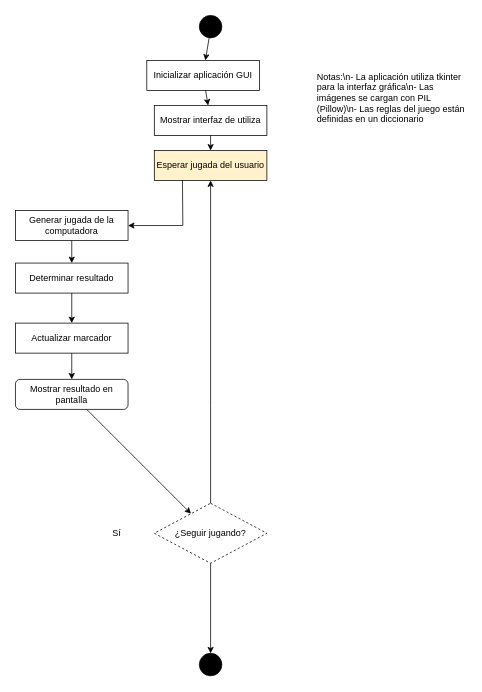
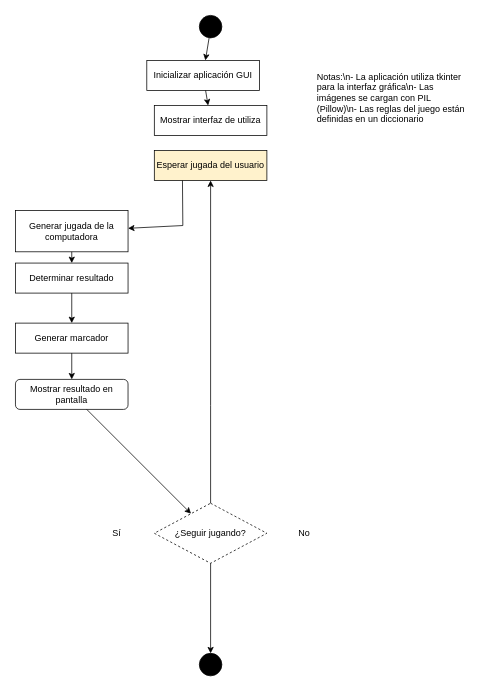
  <mxCell id="0" />
  <mxCell id="1" parent="0" />
  <mxCell id="2" value="" style="ellipse;whiteSpace=wrap;html=1;aspect=fixed;fillColor=#000000;" vertex="1" parent="1"><mxGeometry x="265" y="20" width="30" height="30" as="geometry" /></mxCell>
  <mxCell id="3" value="Inicializar aplicación GUI" style="rounded=0;whiteSpace=wrap;html=1;" vertex="1" parent="1"><mxGeometry x="195" y="80" width="150" height="40" as="geometry" /></mxCell>
  <mxCell id="4" value="" style="endArrow=classic;html=1;rounded=0;" edge="1" parent="1" source="2" target="3"><mxGeometry width="50" height="50" relative="1" as="geometry"><mxPoint x="245" y="60" as="sourcePoint" /><mxPoint x="295" y="10" as="targetPoint" /></mxGeometry></mxCell>
  <mxCell id="5" value="Mostrar interfaz de utiliza" style="rounded=0;whiteSpace=wrap;html=1;" vertex="1" parent="1"><mxGeometry x="205" y="140" width="150" height="40" as="geometry" /></mxCell>
  <mxCell id="6" value="" style="endArrow=classic;html=1;rounded=0;" edge="1" parent="1" source="3" target="5"><mxGeometry width="50" height="50" relative="1" as="geometry"><mxPoint x="280" y="120" as="sourcePoint" /><mxPoint x="330" y="70" as="targetPoint" /></mxGeometry></mxCell>
  <mxCell id="7" value="Esperar jugada del usuario" style="rounded=0;whiteSpace=wrap;html=1;fillColor=#fff2cc;" vertex="1" parent="1"><mxGeometry x="205" y="200" width="150" height="40" as="geometry" /></mxCell>
- <mxCell id="8" value="" style="endArrow=classic;html=1;rounded=0;" edge="1" parent="1" source="5" target="7"><mxGeometry width="50" height="50" relative="1" as="geometry"><mxPoint x="280" y="180" as="sourcePoint" /><mxPoint x="330" y="130" as="targetPoint" /></mxGeometry></mxCell>
- <mxCell id="9" value="Generar jugada de la computadora" style="rounded=0;whiteSpace=wrap;html=1;" vertex="1" parent="1"><mxGeometry x="20" y="280" width="150" height="40" as="geometry" /></mxCell>
+ <mxCell id="9" value="Generar jugada de la computadora" style="rounded=0;whiteSpace=wrap;html=1;" vertex="1" parent="1"><mxGeometry x="20" y="280" width="150" height="55" as="geometry" /></mxCell>
  <mxCell id="10" value="" style="endArrow=classic;html=1;rounded=0;exitX=0.25;exitY=1;exitDx=0;exitDy=0;" edge="1" parent="1" source="7" target="9"><mxGeometry width="50" height="50" relative="1" as="geometry"><mxPoint x="240" y="250" as="sourcePoint" /><mxPoint x="330" y="190" as="targetPoint" /><Array as="points"><mxPoint x="243" y="300" /></Array></mxGeometry></mxCell>
  <mxCell id="11" value="Determinar resultado" style="rounded=0;whiteSpace=wrap;html=1;" vertex="1" parent="1"><mxGeometry x="20" y="350" width="150" height="40" as="geometry" /></mxCell>
  <mxCell id="12" value="" style="endArrow=classic;html=1;rounded=0;" edge="1" parent="1" source="9" target="11"><mxGeometry width="50" height="50" relative="1" as="geometry"><mxPoint x="280" y="300" as="sourcePoint" /><mxPoint x="330" y="250" as="targetPoint" /></mxGeometry></mxCell>
- <mxCell id="13" value="Actualizar marcador" style="rounded=0;whiteSpace=wrap;html=1;" vertex="1" parent="1"><mxGeometry x="20" y="430" width="150" height="40" as="geometry" /></mxCell>
+ <mxCell id="13" value="Generar marcador" style="rounded=0;whiteSpace=wrap;html=1;" vertex="1" parent="1"><mxGeometry x="20" y="430" width="150" height="40" as="geometry" /></mxCell>
  <mxCell id="14" value="" style="endArrow=classic;html=1;rounded=0;" edge="1" parent="1" source="11" target="13"><mxGeometry width="50" height="50" relative="1" as="geometry"><mxPoint x="280" y="360" as="sourcePoint" /><mxPoint x="330" y="310" as="targetPoint" /></mxGeometry></mxCell>
  <mxCell id="15" value="Mostrar resultado en pantalla" style="whiteSpace=wrap;html=1;rounded=1;" vertex="1" parent="1"><mxGeometry x="20" y="505" width="150" height="40" as="geometry" /></mxCell>
  <mxCell id="16" value="" style="endArrow=classic;html=1;rounded=0;" edge="1" parent="1" source="13" target="15"><mxGeometry width="50" height="50" relative="1" as="geometry"><mxPoint x="280" y="420" as="sourcePoint" /><mxPoint x="330" y="370" as="targetPoint" /></mxGeometry></mxCell>
  <mxCell id="17" value="¿Seguir jugando?" style="rhombus;whiteSpace=wrap;html=1;dashed=1;" vertex="1" parent="1"><mxGeometry x="205" y="670" width="150" height="80" as="geometry" /></mxCell>
  <mxCell id="18" value="" style="endArrow=classic;html=1;rounded=0;" edge="1" parent="1" source="15" target="17"><mxGeometry width="50" height="50" relative="1" as="geometry"><mxPoint x="280" y="480" as="sourcePoint" /><mxPoint x="330" y="430" as="targetPoint" /></mxGeometry></mxCell>
  <mxCell id="19" value="Sí" style="text;html=1;strokeColor=none;fillColor=none;align=center;verticalAlign=middle;whiteSpace=wrap;rounded=0;" vertex="1" parent="1"><mxGeometry x="140" y="700" width="30" height="20" as="geometry" /></mxCell>
  <mxCell id="20" value="" style="endArrow=classic;html=1;rounded=0;" edge="1" parent="1" source="17" target="7"><mxGeometry width="50" height="50" relative="1" as="geometry"><mxPoint x="205" y="540" as="sourcePoint" /><mxPoint x="205" y="200" as="targetPoint" /><Array as="points"><mxPoint x="280" y="540" /></Array></mxGeometry></mxCell>
+ <mxCell id="21" value="No" style="text;html=1;strokeColor=none;fillColor=none;align=center;verticalAlign=middle;whiteSpace=wrap;rounded=0;" vertex="1" parent="1"><mxGeometry x="390" y="700" width="30" height="20" as="geometry" /></mxCell>
  <mxCell id="22" value="" style="ellipse;whiteSpace=wrap;html=1;aspect=fixed;fillColor=#000000;" vertex="1" parent="1"><mxGeometry x="265" y="870" width="30" height="30" as="geometry" /></mxCell>
  <mxCell id="23" value="" style="endArrow=classic;html=1;rounded=0;" edge="1" parent="1" source="17" target="22"><mxGeometry width="50" height="50" relative="1" as="geometry"><mxPoint x="280" y="580" as="sourcePoint" /><mxPoint x="245" y="600" as="targetPoint" /></mxGeometry></mxCell>
  <mxCell id="24" value="Notas:\n- La aplicación utiliza tkinter para la interfaz gráfica\n- Las imágenes se cargan con PIL (Pillow)\n- Las reglas del juego están definidas en un diccionario" style="text;html=1;strokeColor=none;fillColor=none;align=left;verticalAlign=middle;whiteSpace=wrap;rounded=0;" vertex="1" parent="1"><mxGeometry x="420" y="80" width="200" height="100" as="geometry" /></mxCell>
